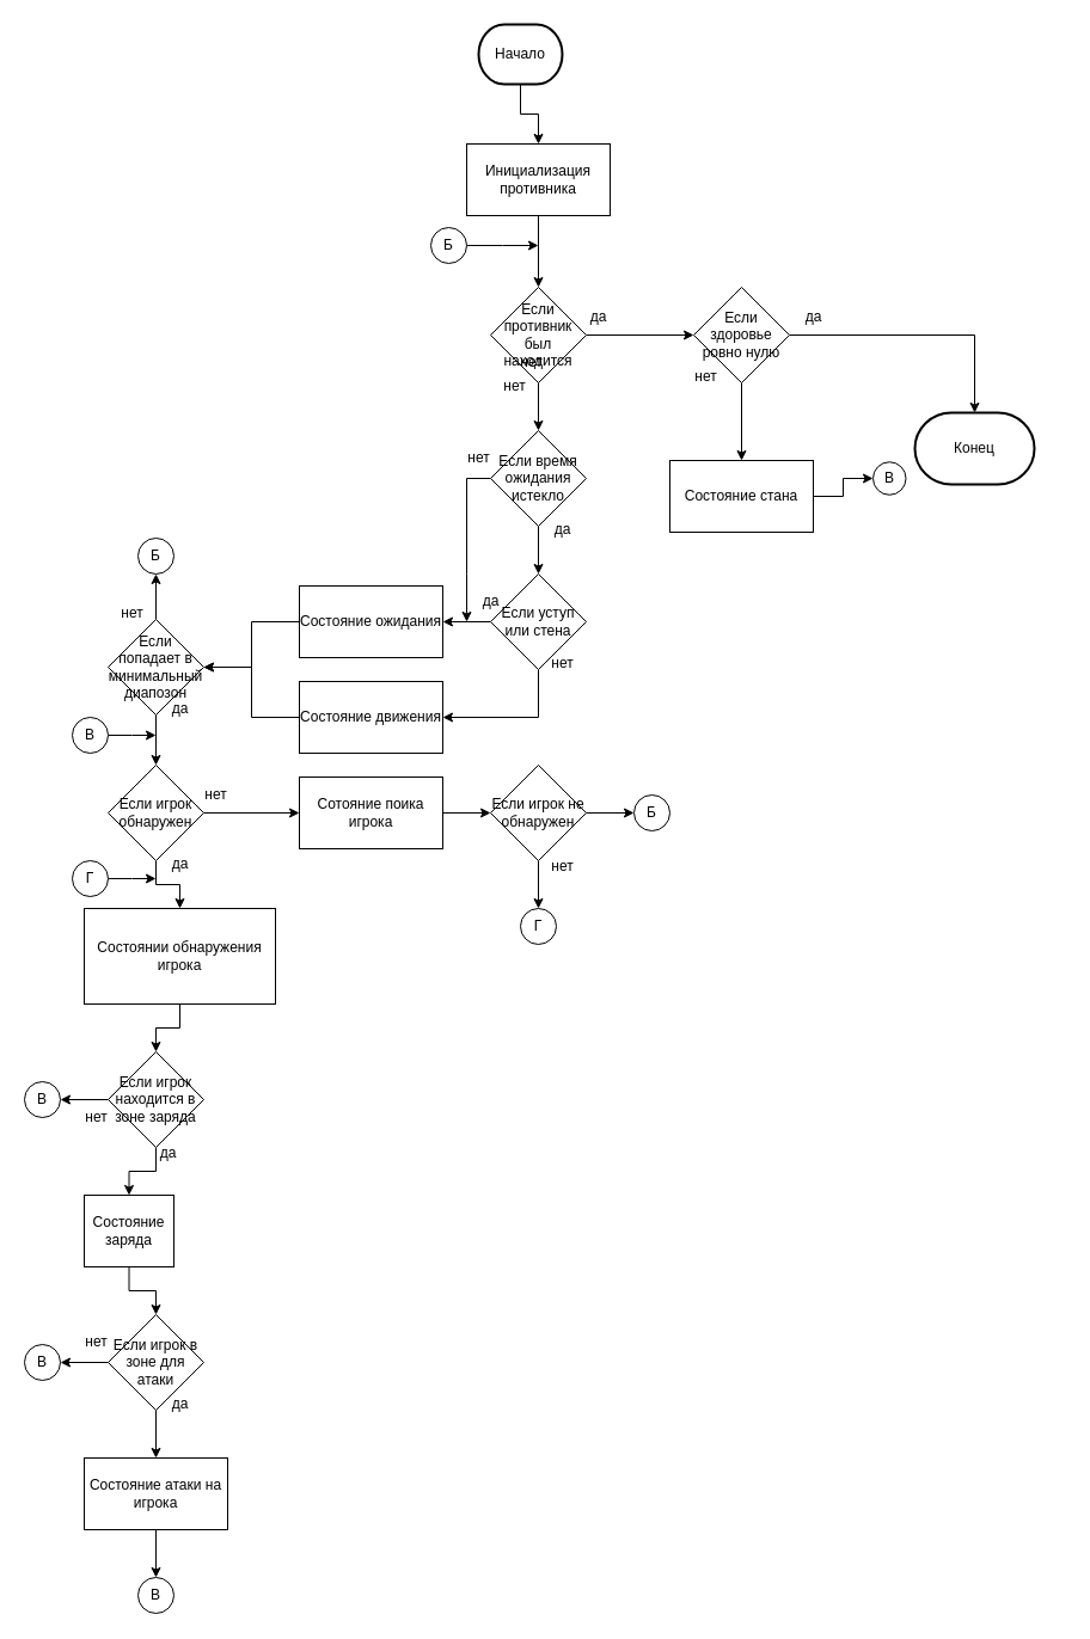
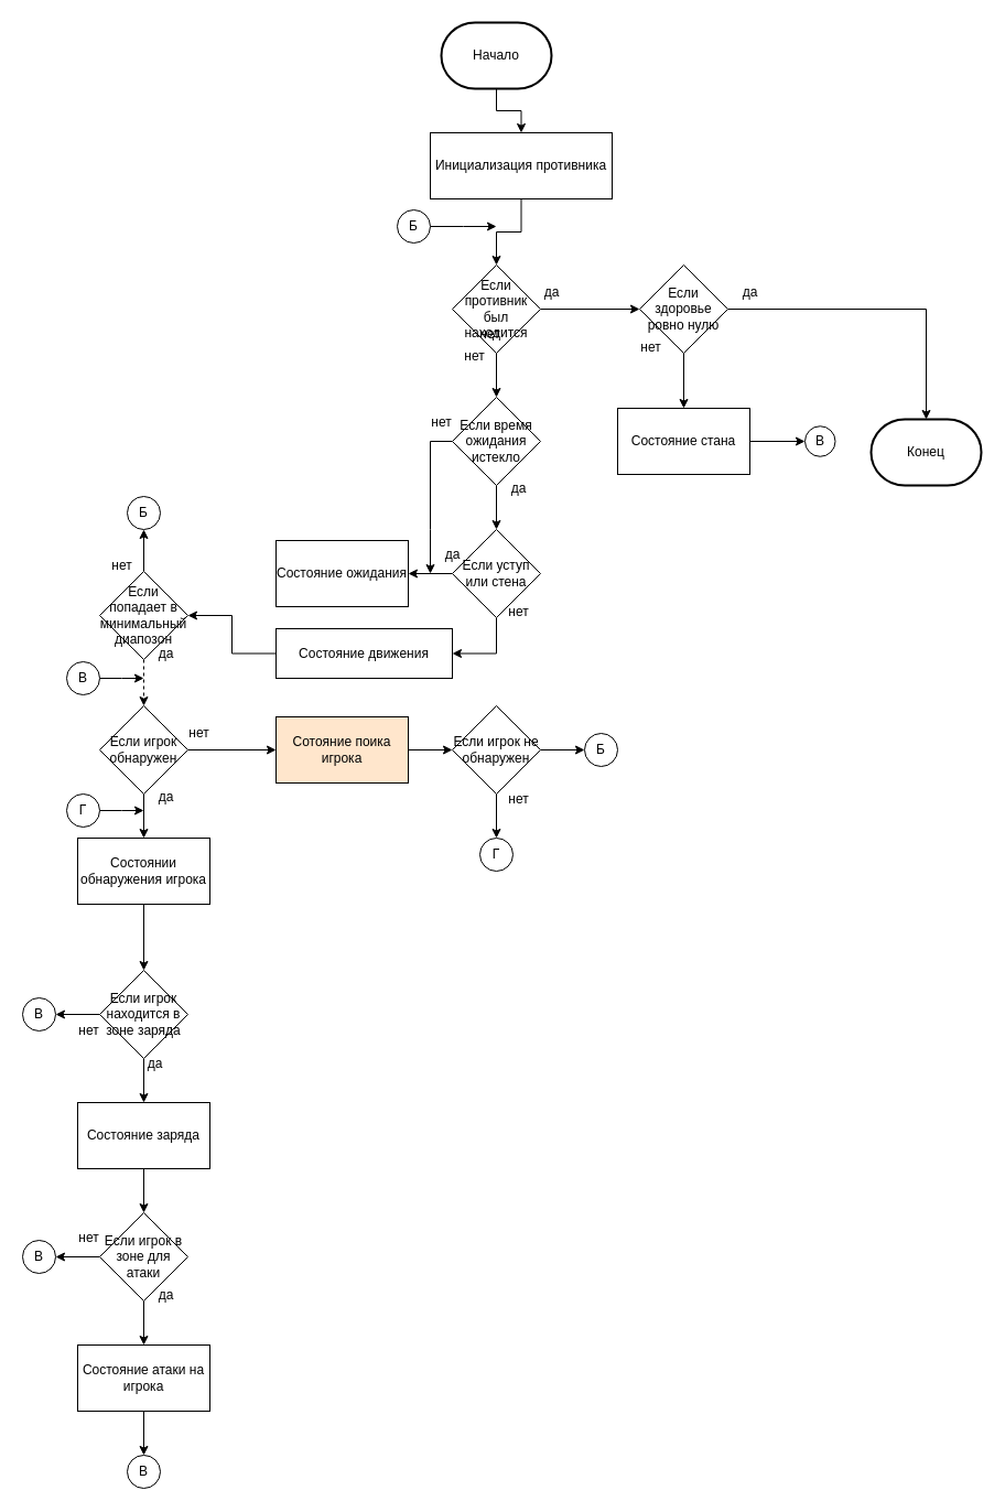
  <mxCell id="0" />
  <mxCell id="1" parent="0" />
  <mxCell id="2" style="edgeStyle=orthogonalEdgeStyle;rounded=0;orthogonalLoop=1;jettySize=auto;html=1;exitX=0.5;exitY=1;exitDx=0;exitDy=0;entryX=0.5;entryY=0;entryDx=0;entryDy=0;" edge="1" parent="1" source="3" target="8"><mxGeometry relative="1" as="geometry" /></mxCell>
- <mxCell id="3" value="Инициализация противника" style="rounded=0;whiteSpace=wrap;html=1;" vertex="1" parent="1"><mxGeometry x="390" y="120" width="120" height="60" as="geometry" /></mxCell>
+ <mxCell id="3" value="Инициализация противника" style="rounded=0;whiteSpace=wrap;html=1;" vertex="1" parent="1"><mxGeometry x="390" y="120" width="165" height="60" as="geometry" /></mxCell>
  <mxCell id="4" style="edgeStyle=orthogonalEdgeStyle;rounded=0;orthogonalLoop=1;jettySize=auto;html=1;exitX=0.5;exitY=1;exitDx=0;exitDy=0;exitPerimeter=0;entryX=0.5;entryY=0;entryDx=0;entryDy=0;" edge="1" parent="1" source="5" target="3"><mxGeometry relative="1" as="geometry" /></mxCell>
- <mxCell id="5" value="Начало" style="strokeWidth=2;html=1;shape=mxgraph.flowchart.terminator;whiteSpace=wrap;" vertex="1" parent="1"><mxGeometry x="400" y="20" width="70" height="50" as="geometry" /></mxCell>
+ <mxCell id="5" value="Начало" style="strokeWidth=2;html=1;shape=mxgraph.flowchart.terminator;whiteSpace=wrap;" vertex="1" parent="1"><mxGeometry x="400" y="20" width="100" height="60" as="geometry" /></mxCell>
  <mxCell id="6" style="edgeStyle=orthogonalEdgeStyle;rounded=0;orthogonalLoop=1;jettySize=auto;html=1;exitX=0.5;exitY=1;exitDx=0;exitDy=0;entryX=0.5;entryY=0;entryDx=0;entryDy=0;" edge="1" parent="1" source="8" target="11"><mxGeometry relative="1" as="geometry" /></mxCell>
  <mxCell id="7" style="edgeStyle=orthogonalEdgeStyle;rounded=0;orthogonalLoop=1;jettySize=auto;html=1;exitX=1;exitY=0.5;exitDx=0;exitDy=0;entryX=0;entryY=0.5;entryDx=0;entryDy=0;" edge="1" parent="1" source="8" target="14"><mxGeometry relative="1" as="geometry"><mxPoint x="640" y="260" as="targetPoint" /></mxGeometry></mxCell>
  <mxCell id="8" value="Если противник был находится" style="rhombus;whiteSpace=wrap;html=1;" vertex="1" parent="1"><mxGeometry x="410" y="240" width="80" height="80" as="geometry" /></mxCell>
  <mxCell id="9" style="edgeStyle=orthogonalEdgeStyle;rounded=0;orthogonalLoop=1;jettySize=auto;html=1;exitX=0.5;exitY=1;exitDx=0;exitDy=0;entryX=0.5;entryY=0;entryDx=0;entryDy=0;" edge="1" parent="1" source="11" target="25"><mxGeometry relative="1" as="geometry" /></mxCell>
  <mxCell id="10" style="edgeStyle=orthogonalEdgeStyle;rounded=0;orthogonalLoop=1;jettySize=auto;html=1;exitX=0;exitY=0.5;exitDx=0;exitDy=0;" edge="1" parent="1" source="11"><mxGeometry relative="1" as="geometry"><mxPoint x="390" y="520" as="targetPoint" /></mxGeometry></mxCell>
  <mxCell id="11" value="Если время ожидания истекло" style="rhombus;whiteSpace=wrap;html=1;" vertex="1" parent="1"><mxGeometry x="410" y="360" width="80" height="80" as="geometry" /></mxCell>
  <mxCell id="12" style="edgeStyle=orthogonalEdgeStyle;rounded=0;orthogonalLoop=1;jettySize=auto;html=1;exitX=0.5;exitY=1;exitDx=0;exitDy=0;entryX=0.5;entryY=0;entryDx=0;entryDy=0;" edge="1" parent="1" source="14" target="21"><mxGeometry relative="1" as="geometry" /></mxCell>
  <mxCell id="13" style="edgeStyle=orthogonalEdgeStyle;rounded=0;orthogonalLoop=1;jettySize=auto;html=1;exitX=1;exitY=0.5;exitDx=0;exitDy=0;entryX=0.5;entryY=0;entryDx=0;entryDy=0;entryPerimeter=0;" edge="1" parent="1" source="14" target="17"><mxGeometry relative="1" as="geometry" /></mxCell>
  <mxCell id="14" value="Если здоровье ровно нулю" style="rhombus;whiteSpace=wrap;html=1;" vertex="1" parent="1"><mxGeometry x="580" y="240" width="80" height="80" as="geometry" /></mxCell>
  <mxCell id="15" value="да" style="text;html=1;align=center;verticalAlign=middle;resizable=0;points=[];autosize=1;strokeColor=none;fillColor=none;" vertex="1" parent="1"><mxGeometry x="480" y="250" width="40" height="30" as="geometry" /></mxCell>
  <mxCell id="16" value="нет" style="text;html=1;align=center;verticalAlign=middle;resizable=0;points=[];autosize=1;strokeColor=none;fillColor=none;" vertex="1" parent="1"><mxGeometry x="424" y="288" width="40" height="30" as="geometry" /></mxCell>
- <mxCell id="17" value="Конец" style="strokeWidth=2;html=1;shape=mxgraph.flowchart.terminator;whiteSpace=wrap;" vertex="1" parent="1"><mxGeometry x="765" y="345" width="100" height="60" as="geometry" /></mxCell>
+ <mxCell id="17" value="Конец" style="strokeWidth=2;html=1;shape=mxgraph.flowchart.terminator;whiteSpace=wrap;" vertex="1" parent="1"><mxGeometry x="790" y="380" width="100" height="60" as="geometry" /></mxCell>
  <mxCell id="18" value="да" style="text;html=1;align=center;verticalAlign=middle;resizable=0;points=[];autosize=1;strokeColor=none;fillColor=none;" vertex="1" parent="1"><mxGeometry x="660" y="250" width="40" height="30" as="geometry" /></mxCell>
  <mxCell id="19" value="нет" style="text;html=1;align=center;verticalAlign=middle;resizable=0;points=[];autosize=1;strokeColor=none;fillColor=none;" vertex="1" parent="1"><mxGeometry x="570" y="300" width="40" height="30" as="geometry" /></mxCell>
  <mxCell id="20" style="edgeStyle=orthogonalEdgeStyle;rounded=0;orthogonalLoop=1;jettySize=auto;html=1;exitX=1;exitY=0.5;exitDx=0;exitDy=0;entryX=0;entryY=0.5;entryDx=0;entryDy=0;" edge="1" parent="1" source="21" target="22"><mxGeometry relative="1" as="geometry"><mxPoint x="730" y="360" as="targetPoint" /></mxGeometry></mxCell>
- <mxCell id="21" value="Состояние стана" style="rounded=0;whiteSpace=wrap;html=1;" vertex="1" parent="1"><mxGeometry x="560" y="385" width="120" height="60" as="geometry" /></mxCell>
+ <mxCell id="21" value="Состояние стана" style="rounded=0;whiteSpace=wrap;html=1;" vertex="1" parent="1"><mxGeometry x="560" y="370" width="120" height="60" as="geometry" /></mxCell>
  <mxCell id="22" value="В" style="ellipse;whiteSpace=wrap;html=1;aspect=fixed;" vertex="1" parent="1"><mxGeometry x="730" y="386.25" width="27.5" height="27.5" as="geometry" /></mxCell>
  <mxCell id="23" style="edgeStyle=orthogonalEdgeStyle;rounded=0;orthogonalLoop=1;jettySize=auto;html=1;exitX=0;exitY=0.5;exitDx=0;exitDy=0;" edge="1" parent="1" source="25" target="29"><mxGeometry relative="1" as="geometry"><mxPoint x="330" y="520" as="targetPoint" /></mxGeometry></mxCell>
  <mxCell id="24" style="edgeStyle=orthogonalEdgeStyle;rounded=0;orthogonalLoop=1;jettySize=auto;html=1;exitX=0.5;exitY=1;exitDx=0;exitDy=0;entryX=1;entryY=0.5;entryDx=0;entryDy=0;" edge="1" parent="1" source="25" target="34"><mxGeometry relative="1" as="geometry" /></mxCell>
  <mxCell id="25" value="Если уступ или стена" style="rhombus;whiteSpace=wrap;html=1;" vertex="1" parent="1"><mxGeometry x="410" y="480" width="80" height="80" as="geometry" /></mxCell>
  <mxCell id="26" value="нет" style="text;html=1;align=center;verticalAlign=middle;resizable=0;points=[];autosize=1;strokeColor=none;fillColor=none;" vertex="1" parent="1"><mxGeometry x="410" y="308" width="40" height="30" as="geometry" /></mxCell>
  <mxCell id="27" value="да" style="text;html=1;align=center;verticalAlign=middle;resizable=0;points=[];autosize=1;strokeColor=none;fillColor=none;" vertex="1" parent="1"><mxGeometry x="450" y="428" width="40" height="30" as="geometry" /></mxCell>
- <mxCell id="28" style="edgeStyle=orthogonalEdgeStyle;rounded=0;orthogonalLoop=1;jettySize=auto;html=1;exitX=0;exitY=0.5;exitDx=0;exitDy=0;entryX=1;entryY=0.5;entryDx=0;entryDy=0;" edge="1" parent="1" source="29" target="37"><mxGeometry relative="1" as="geometry" /></mxCell>
  <mxCell id="29" value="Состояние ожидания" style="rounded=0;whiteSpace=wrap;html=1;" vertex="1" parent="1"><mxGeometry x="250" y="490" width="120" height="60" as="geometry" /></mxCell>
  <mxCell id="30" value="нет" style="text;html=1;align=center;verticalAlign=middle;resizable=0;points=[];autosize=1;strokeColor=none;fillColor=none;" vertex="1" parent="1"><mxGeometry x="380" y="368" width="40" height="30" as="geometry" /></mxCell>
  <mxCell id="31" value="да" style="text;html=1;align=center;verticalAlign=middle;resizable=0;points=[];autosize=1;strokeColor=none;fillColor=none;" vertex="1" parent="1"><mxGeometry x="390" y="488" width="40" height="30" as="geometry" /></mxCell>
  <mxCell id="32" value="нет" style="text;html=1;align=center;verticalAlign=middle;resizable=0;points=[];autosize=1;strokeColor=none;fillColor=none;" vertex="1" parent="1"><mxGeometry x="450" y="540" width="40" height="30" as="geometry" /></mxCell>
  <mxCell id="33" style="edgeStyle=orthogonalEdgeStyle;rounded=0;orthogonalLoop=1;jettySize=auto;html=1;exitX=0;exitY=0.5;exitDx=0;exitDy=0;entryX=1;entryY=0.5;entryDx=0;entryDy=0;" edge="1" parent="1" source="34" target="37"><mxGeometry relative="1" as="geometry"><mxPoint x="190" y="580" as="targetPoint" /></mxGeometry></mxCell>
- <mxCell id="34" value="Состояние движения" style="rounded=0;whiteSpace=wrap;html=1;" vertex="1" parent="1"><mxGeometry x="250" y="570" width="120" height="60" as="geometry" /></mxCell>
+ <mxCell id="34" value="Состояние движения" style="rounded=0;whiteSpace=wrap;html=1;" vertex="1" parent="1"><mxGeometry x="250" y="570" width="160" height="45" as="geometry" /></mxCell>
  <mxCell id="35" style="edgeStyle=orthogonalEdgeStyle;rounded=0;orthogonalLoop=1;jettySize=auto;html=1;exitX=0.5;exitY=0;exitDx=0;exitDy=0;entryX=0.5;entryY=1;entryDx=0;entryDy=0;" edge="1" parent="1" source="37" target="38"><mxGeometry relative="1" as="geometry"><mxPoint x="130" y="480" as="targetPoint" /></mxGeometry></mxCell>
- <mxCell id="36" style="edgeStyle=orthogonalEdgeStyle;rounded=0;orthogonalLoop=1;jettySize=auto;html=1;exitX=0.5;exitY=1;exitDx=0;exitDy=0;entryX=0.5;entryY=0;entryDx=0;entryDy=0;" edge="1" parent="1" source="37" target="43"><mxGeometry relative="1" as="geometry" /></mxCell>
+ <mxCell id="36" style="edgeStyle=orthogonalEdgeStyle;rounded=0;orthogonalLoop=1;jettySize=auto;html=1;exitX=0.5;exitY=1;exitDx=0;exitDy=0;entryX=0.5;entryY=0;entryDx=0;entryDy=0;dashed=1;" edge="1" parent="1" source="37" target="43"><mxGeometry relative="1" as="geometry" /></mxCell>
  <mxCell id="37" value="Если попадает в минимальный диапозон" style="rhombus;whiteSpace=wrap;html=1;" vertex="1" parent="1"><mxGeometry x="90" y="518" width="80" height="80" as="geometry" /></mxCell>
  <mxCell id="38" value="Б" style="ellipse;whiteSpace=wrap;html=1;aspect=fixed;" vertex="1" parent="1"><mxGeometry x="115" y="450" width="30" height="30" as="geometry" /></mxCell>
  <mxCell id="39" style="edgeStyle=orthogonalEdgeStyle;rounded=0;orthogonalLoop=1;jettySize=auto;html=1;exitX=1;exitY=0.5;exitDx=0;exitDy=0;" edge="1" parent="1" source="40"><mxGeometry relative="1" as="geometry"><mxPoint x="450" y="205" as="targetPoint" /></mxGeometry></mxCell>
  <mxCell id="40" value="Б" style="ellipse;whiteSpace=wrap;html=1;aspect=fixed;" vertex="1" parent="1"><mxGeometry x="360" y="190" width="30" height="30" as="geometry" /></mxCell>
  <mxCell id="41" style="edgeStyle=orthogonalEdgeStyle;rounded=0;orthogonalLoop=1;jettySize=auto;html=1;exitX=0.5;exitY=1;exitDx=0;exitDy=0;entryX=0.5;entryY=0;entryDx=0;entryDy=0;" edge="1" parent="1" source="43" target="61"><mxGeometry relative="1" as="geometry" /></mxCell>
  <mxCell id="42" style="edgeStyle=orthogonalEdgeStyle;rounded=0;orthogonalLoop=1;jettySize=auto;html=1;exitX=1;exitY=0.5;exitDx=0;exitDy=0;entryX=0;entryY=0.5;entryDx=0;entryDy=0;" edge="1" parent="1" source="43" target="65"><mxGeometry relative="1" as="geometry"><mxPoint x="210" y="680" as="targetPoint" /></mxGeometry></mxCell>
  <mxCell id="43" value="Если игрок обнаружен" style="rhombus;whiteSpace=wrap;html=1;" vertex="1" parent="1"><mxGeometry x="90" y="640" width="80" height="80" as="geometry" /></mxCell>
  <mxCell id="44" style="edgeStyle=orthogonalEdgeStyle;rounded=0;orthogonalLoop=1;jettySize=auto;html=1;exitX=0.5;exitY=1;exitDx=0;exitDy=0;entryX=0.5;entryY=0;entryDx=0;entryDy=0;" edge="1" parent="1" source="46" target="48"><mxGeometry relative="1" as="geometry" /></mxCell>
  <mxCell id="45" style="edgeStyle=orthogonalEdgeStyle;rounded=0;orthogonalLoop=1;jettySize=auto;html=1;exitX=0;exitY=0.5;exitDx=0;exitDy=0;entryX=1;entryY=0.5;entryDx=0;entryDy=0;" edge="1" parent="1" source="46" target="68"><mxGeometry relative="1" as="geometry" /></mxCell>
  <mxCell id="46" value="Если игрок находится в зоне заряда" style="rhombus;whiteSpace=wrap;html=1;" vertex="1" parent="1"><mxGeometry x="90" y="880" width="80" height="80" as="geometry" /></mxCell>
  <mxCell id="47" style="edgeStyle=orthogonalEdgeStyle;rounded=0;orthogonalLoop=1;jettySize=auto;html=1;exitX=0.5;exitY=1;exitDx=0;exitDy=0;entryX=0.5;entryY=0;entryDx=0;entryDy=0;" edge="1" parent="1" source="48" target="51"><mxGeometry relative="1" as="geometry" /></mxCell>
- <mxCell id="48" value="Состояние заряда" style="rounded=0;whiteSpace=wrap;html=1;" vertex="1" parent="1"><mxGeometry x="70" y="1000" width="75" height="60" as="geometry" /></mxCell>
+ <mxCell id="48" value="Состояние заряда" style="rounded=0;whiteSpace=wrap;html=1;" vertex="1" parent="1"><mxGeometry x="70" y="1000" width="120" height="60" as="geometry" /></mxCell>
  <mxCell id="49" style="edgeStyle=orthogonalEdgeStyle;rounded=0;orthogonalLoop=1;jettySize=auto;html=1;exitX=0.5;exitY=1;exitDx=0;exitDy=0;entryX=0.5;entryY=0;entryDx=0;entryDy=0;" edge="1" parent="1" source="51" target="53"><mxGeometry relative="1" as="geometry" /></mxCell>
  <mxCell id="50" style="edgeStyle=orthogonalEdgeStyle;rounded=0;orthogonalLoop=1;jettySize=auto;html=1;exitX=0;exitY=0.5;exitDx=0;exitDy=0;entryX=1;entryY=0.5;entryDx=0;entryDy=0;" edge="1" parent="1" source="51" target="67"><mxGeometry relative="1" as="geometry" /></mxCell>
  <mxCell id="51" value="Если игрок в зоне для атаки" style="rhombus;whiteSpace=wrap;html=1;" vertex="1" parent="1"><mxGeometry x="90" y="1100" width="80" height="80" as="geometry" /></mxCell>
  <mxCell id="52" style="edgeStyle=orthogonalEdgeStyle;rounded=0;orthogonalLoop=1;jettySize=auto;html=1;exitX=0.5;exitY=1;exitDx=0;exitDy=0;entryX=0.5;entryY=0;entryDx=0;entryDy=0;" edge="1" parent="1" source="53" target="66"><mxGeometry relative="1" as="geometry" /></mxCell>
  <mxCell id="53" value="Состояние атаки на игрока" style="rounded=0;whiteSpace=wrap;html=1;" vertex="1" parent="1"><mxGeometry x="70" y="1220" width="120" height="60" as="geometry" /></mxCell>
  <mxCell id="54" value="да" style="text;html=1;align=center;verticalAlign=middle;resizable=0;points=[];autosize=1;strokeColor=none;fillColor=none;" vertex="1" parent="1"><mxGeometry x="130" y="708" width="40" height="30" as="geometry" /></mxCell>
  <mxCell id="55" value="да" style="text;html=1;align=center;verticalAlign=middle;resizable=0;points=[];autosize=1;strokeColor=none;fillColor=none;" vertex="1" parent="1"><mxGeometry x="120" y="950" width="40" height="30" as="geometry" /></mxCell>
  <mxCell id="56" value="да" style="text;html=1;align=center;verticalAlign=middle;resizable=0;points=[];autosize=1;strokeColor=none;fillColor=none;" vertex="1" parent="1"><mxGeometry x="130" y="1160" width="40" height="30" as="geometry" /></mxCell>
  <mxCell id="57" value="нет" style="text;html=1;align=center;verticalAlign=middle;resizable=0;points=[];autosize=1;strokeColor=none;fillColor=none;" vertex="1" parent="1"><mxGeometry x="60" y="1108" width="40" height="30" as="geometry" /></mxCell>
  <mxCell id="58" value="да" style="text;html=1;align=center;verticalAlign=middle;resizable=0;points=[];autosize=1;strokeColor=none;fillColor=none;" vertex="1" parent="1"><mxGeometry x="130" y="578" width="40" height="30" as="geometry" /></mxCell>
  <mxCell id="59" value="нет" style="text;html=1;align=center;verticalAlign=middle;resizable=0;points=[];autosize=1;strokeColor=none;fillColor=none;" vertex="1" parent="1"><mxGeometry x="90" y="498" width="40" height="30" as="geometry" /></mxCell>
  <mxCell id="60" style="edgeStyle=orthogonalEdgeStyle;rounded=0;orthogonalLoop=1;jettySize=auto;html=1;exitX=0.5;exitY=1;exitDx=0;exitDy=0;entryX=0.5;entryY=0;entryDx=0;entryDy=0;" edge="1" parent="1" source="61" target="46"><mxGeometry relative="1" as="geometry" /></mxCell>
- <mxCell id="61" value="Состоянии обнаружения игрока" style="rounded=0;whiteSpace=wrap;html=1;" vertex="1" parent="1"><mxGeometry x="70" y="760" width="160" height="80" as="geometry" /></mxCell>
+ <mxCell id="61" value="Состоянии обнаружения игрока" style="rounded=0;whiteSpace=wrap;html=1;" vertex="1" parent="1"><mxGeometry x="70" y="760" width="120" height="60" as="geometry" /></mxCell>
  <mxCell id="62" value="нет" style="text;html=1;align=center;verticalAlign=middle;resizable=0;points=[];autosize=1;strokeColor=none;fillColor=none;" vertex="1" parent="1"><mxGeometry x="160" y="650" width="40" height="30" as="geometry" /></mxCell>
  <mxCell id="63" value="нет" style="text;html=1;align=center;verticalAlign=middle;resizable=0;points=[];autosize=1;strokeColor=none;fillColor=none;" vertex="1" parent="1"><mxGeometry x="60" y="920" width="40" height="30" as="geometry" /></mxCell>
  <mxCell id="64" style="edgeStyle=orthogonalEdgeStyle;rounded=0;orthogonalLoop=1;jettySize=auto;html=1;exitX=1;exitY=0.5;exitDx=0;exitDy=0;entryX=0;entryY=0.5;entryDx=0;entryDy=0;" edge="1" parent="1" source="65" target="73"><mxGeometry relative="1" as="geometry"><mxPoint x="410" y="680" as="targetPoint" /></mxGeometry></mxCell>
- <mxCell id="65" value="Сотояние поика игрока" style="rounded=0;whiteSpace=wrap;html=1;" vertex="1" parent="1"><mxGeometry x="250" y="650" width="120" height="60" as="geometry" /></mxCell>
+ <mxCell id="65" value="Сотояние поика игрока" style="rounded=0;whiteSpace=wrap;html=1;fillColor=#ffe6cc;" vertex="1" parent="1"><mxGeometry x="250" y="650" width="120" height="60" as="geometry" /></mxCell>
  <mxCell id="66" value="В" style="ellipse;whiteSpace=wrap;html=1;aspect=fixed;" vertex="1" parent="1"><mxGeometry x="115" y="1320" width="30" height="30" as="geometry" /></mxCell>
  <mxCell id="67" value="В" style="ellipse;whiteSpace=wrap;html=1;aspect=fixed;" vertex="1" parent="1"><mxGeometry x="20" y="1125" width="30" height="30" as="geometry" /></mxCell>
  <mxCell id="68" value="В" style="ellipse;whiteSpace=wrap;html=1;aspect=fixed;" vertex="1" parent="1"><mxGeometry x="20" y="905" width="30" height="30" as="geometry" /></mxCell>
  <mxCell id="69" style="edgeStyle=orthogonalEdgeStyle;rounded=0;orthogonalLoop=1;jettySize=auto;html=1;exitX=1;exitY=0.5;exitDx=0;exitDy=0;" edge="1" parent="1" source="70"><mxGeometry relative="1" as="geometry"><mxPoint x="130" y="615" as="targetPoint" /></mxGeometry></mxCell>
  <mxCell id="70" value="В" style="ellipse;whiteSpace=wrap;html=1;aspect=fixed;" vertex="1" parent="1"><mxGeometry x="60" y="600" width="30" height="30" as="geometry" /></mxCell>
  <mxCell id="71" style="edgeStyle=orthogonalEdgeStyle;rounded=0;orthogonalLoop=1;jettySize=auto;html=1;exitX=0.5;exitY=1;exitDx=0;exitDy=0;entryX=0.5;entryY=0;entryDx=0;entryDy=0;" edge="1" parent="1" source="73" target="74"><mxGeometry relative="1" as="geometry"><mxPoint x="450" y="760" as="targetPoint" /></mxGeometry></mxCell>
  <mxCell id="72" style="edgeStyle=orthogonalEdgeStyle;rounded=0;orthogonalLoop=1;jettySize=auto;html=1;exitX=1;exitY=0.5;exitDx=0;exitDy=0;entryX=0;entryY=0.5;entryDx=0;entryDy=0;" edge="1" parent="1" source="73" target="78"><mxGeometry relative="1" as="geometry" /></mxCell>
  <mxCell id="73" value="Если игрок не обнаружен" style="rhombus;whiteSpace=wrap;html=1;" vertex="1" parent="1"><mxGeometry x="410" y="640" width="80" height="80" as="geometry" /></mxCell>
  <mxCell id="74" value="Г" style="ellipse;whiteSpace=wrap;html=1;aspect=fixed;" vertex="1" parent="1"><mxGeometry x="435" y="760" width="30" height="30" as="geometry" /></mxCell>
  <mxCell id="75" style="edgeStyle=orthogonalEdgeStyle;rounded=0;orthogonalLoop=1;jettySize=auto;html=1;exitX=1;exitY=0.5;exitDx=0;exitDy=0;" edge="1" parent="1" source="76"><mxGeometry relative="1" as="geometry"><mxPoint x="130" y="735" as="targetPoint" /></mxGeometry></mxCell>
  <mxCell id="76" value="Г" style="ellipse;whiteSpace=wrap;html=1;aspect=fixed;" vertex="1" parent="1"><mxGeometry x="60" y="720" width="30" height="30" as="geometry" /></mxCell>
  <mxCell id="77" value="нет" style="text;html=1;align=center;verticalAlign=middle;resizable=0;points=[];autosize=1;strokeColor=none;fillColor=none;" vertex="1" parent="1"><mxGeometry x="450" y="710" width="40" height="30" as="geometry" /></mxCell>
  <mxCell id="78" value="Б" style="ellipse;whiteSpace=wrap;html=1;aspect=fixed;" vertex="1" parent="1"><mxGeometry x="530" y="665" width="30" height="30" as="geometry" /></mxCell>
